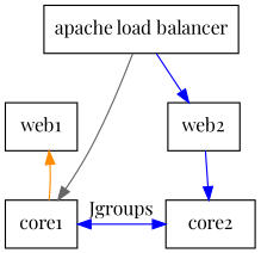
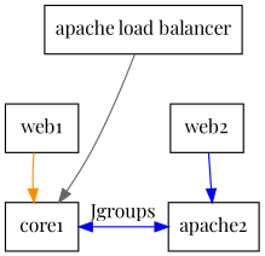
  digraph {
    fontname="Playfair Display"
    node [fontname="Playfair Display" shape=box]
    edge [color=blue fontname="Playfair Display"]
    web1
    web2
    core1
-   core2
+   core2 [label=apache2]
    n5 [label="apache load balancer"]
    subgraph sub_1 {
      rank=same
      web1
      web2
    }
    subgraph sub_2 {
      rank=same
      core1
      core2
    }
-   core1 -> web1 [color=darkorange]
+   web1 -> core1 [color=darkorange]
    web2 -> core2
    core1 -> core2 [dir=both label=Jgroups]
-   n5 -> web2
    n5 -> core1 [color=gray40]
  }
